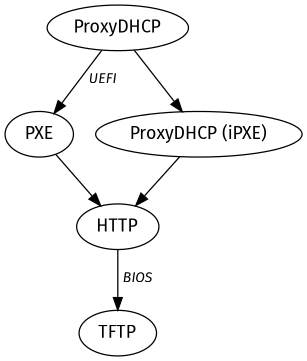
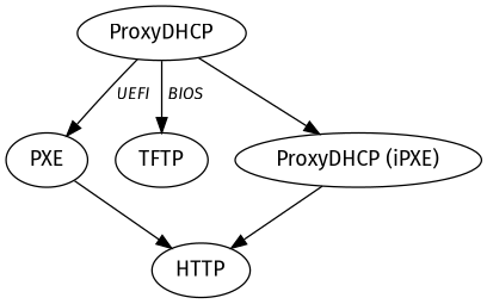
  digraph {
    fontname="Fira Sans"
    node [fontname="Fira Sans"]
    edge [fontname="Fira Sans"]
    n1 [label=ProxyDHCP]
    PXE
    TFTP
    n4 [label="ProxyDHCP (iPXE)"]
    HTTP
    n1 -> PXE [fontsize=11 label=< <i>UEFI</i> >]
-   HTTP -> TFTP [fontsize=11 label=< <i>BIOS</i> >]
+   n1 -> TFTP [fontsize=11 label=< <i>BIOS</i> >]
    n1 -> n4
    PXE -> HTTP
    n4 -> HTTP
  }
